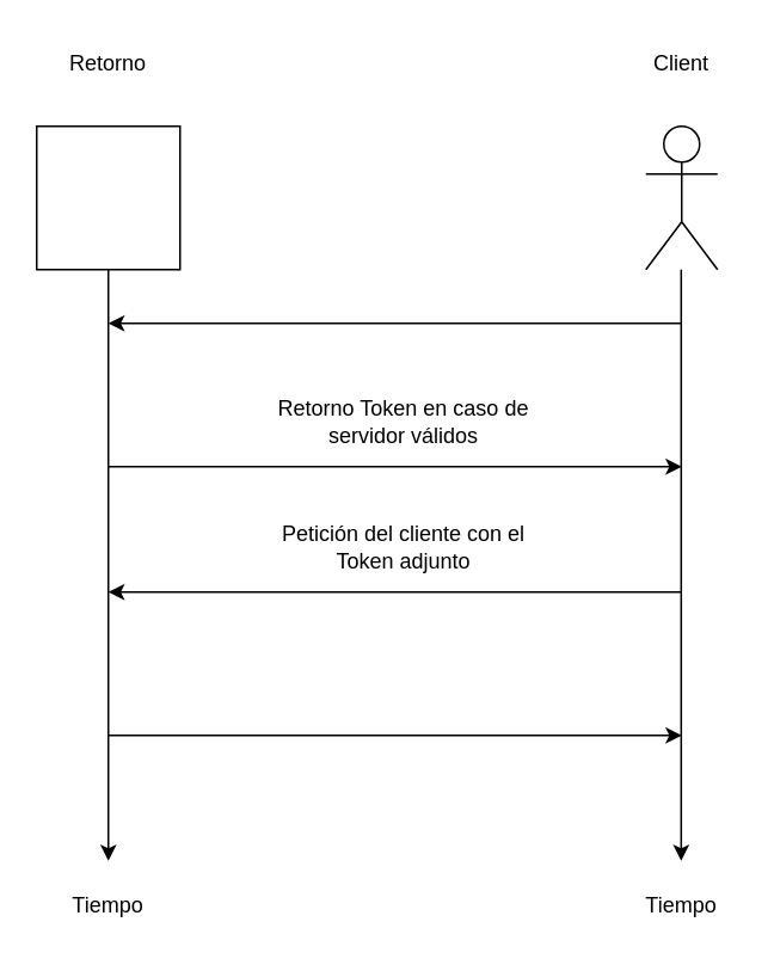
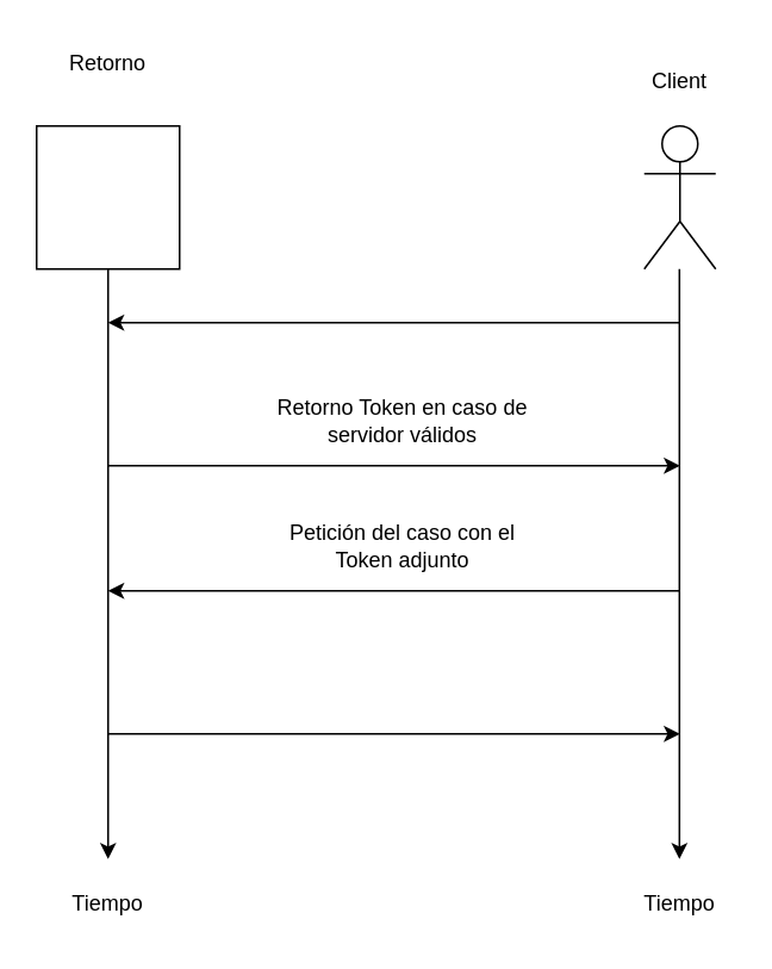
  <mxCell id="0" />
  <mxCell id="1" parent="0" />
  <mxCell id="2" value="" style="shape=umlActor;verticalLabelPosition=bottom;verticalAlign=top;html=1;outlineConnect=0;" vertex="1" parent="1"><mxGeometry x="360" y="70" width="40" height="80" as="geometry" /></mxCell>
  <mxCell id="3" value="" style="whiteSpace=wrap;html=1;aspect=fixed;" vertex="1" parent="1"><mxGeometry x="20" y="70" width="80" height="80" as="geometry" /></mxCell>
  <mxCell id="4" value="" style="endArrow=classic;html=1;rounded=0;exitX=0.5;exitY=1;exitDx=0;exitDy=0;" edge="1" parent="1" source="3"><mxGeometry width="50" height="50" relative="1" as="geometry"><mxPoint x="170" y="310" as="sourcePoint" /><mxPoint x="60" y="480" as="targetPoint" /></mxGeometry></mxCell>
  <mxCell id="5" value="" style="endArrow=classic;html=1;rounded=0;exitX=0.5;exitY=1;exitDx=0;exitDy=0;" edge="1" parent="1"><mxGeometry width="50" height="50" relative="1" as="geometry"><mxPoint x="379.71" y="150" as="sourcePoint" /><mxPoint x="379.71" y="480" as="targetPoint" /></mxGeometry></mxCell>
  <mxCell id="6" value="" style="endArrow=classic;html=1;rounded=0;" edge="1" parent="1"><mxGeometry width="50" height="50" relative="1" as="geometry"><mxPoint x="380" y="180" as="sourcePoint" /><mxPoint x="60" y="180" as="targetPoint" /></mxGeometry></mxCell>
  <mxCell id="7" value="" style="endArrow=classic;html=1;rounded=0;" edge="1" parent="1"><mxGeometry width="50" height="50" relative="1" as="geometry"><mxPoint x="60" y="260" as="sourcePoint" /><mxPoint x="380" y="260" as="targetPoint" /></mxGeometry></mxCell>
  <mxCell id="8" value="" style="endArrow=classic;html=1;rounded=0;" edge="1" parent="1"><mxGeometry width="50" height="50" relative="1" as="geometry"><mxPoint x="60" y="410" as="sourcePoint" /><mxPoint x="380" y="410" as="targetPoint" /></mxGeometry></mxCell>
  <mxCell id="9" value="" style="endArrow=classic;html=1;rounded=0;" edge="1" parent="1"><mxGeometry width="50" height="50" relative="1" as="geometry"><mxPoint x="380" y="330" as="sourcePoint" /><mxPoint x="60" y="330" as="targetPoint" /></mxGeometry></mxCell>
  <mxCell id="10" value="Retorno Token en caso de servidor válidos" style="text;html=1;align=center;verticalAlign=middle;whiteSpace=wrap;rounded=0;" vertex="1" parent="1"><mxGeometry x="150" y="220" width="150" height="30" as="geometry" /></mxCell>
- <mxCell id="11" value="Petición del cliente con el Token adjunto" style="text;html=1;align=center;verticalAlign=middle;whiteSpace=wrap;rounded=0;" vertex="1" parent="1"><mxGeometry x="150" y="290" width="150" height="30" as="geometry" /></mxCell>
+ <mxCell id="11" value="Petición del caso con el Token adjunto" style="text;html=1;align=center;verticalAlign=middle;whiteSpace=wrap;rounded=0;" vertex="1" parent="1"><mxGeometry x="150" y="290" width="150" height="30" as="geometry" /></mxCell>
  <mxCell id="12" value="Retorno" style="text;html=1;align=center;verticalAlign=middle;whiteSpace=wrap;rounded=0;" vertex="1" parent="1"><mxGeometry x="30" y="20" width="60" height="30" as="geometry" /></mxCell>
- <mxCell id="13" value="Client" style="text;html=1;align=center;verticalAlign=middle;whiteSpace=wrap;rounded=0;" vertex="1" parent="1"><mxGeometry x="350" y="20" width="60" height="30" as="geometry" /></mxCell>
+ <mxCell id="13" value="Client" style="text;html=1;align=center;verticalAlign=middle;whiteSpace=wrap;rounded=0;" vertex="1" parent="1"><mxGeometry x="350" y="30" width="60" height="30" as="geometry" /></mxCell>
  <mxCell id="14" value="Tiempo" style="text;html=1;align=center;verticalAlign=middle;whiteSpace=wrap;rounded=0;" vertex="1" parent="1"><mxGeometry x="30" y="490" width="60" height="30" as="geometry" /></mxCell>
  <mxCell id="15" value="Tiempo" style="text;html=1;align=center;verticalAlign=middle;whiteSpace=wrap;rounded=0;" vertex="1" parent="1"><mxGeometry x="350" y="490" width="60" height="30" as="geometry" /></mxCell>
